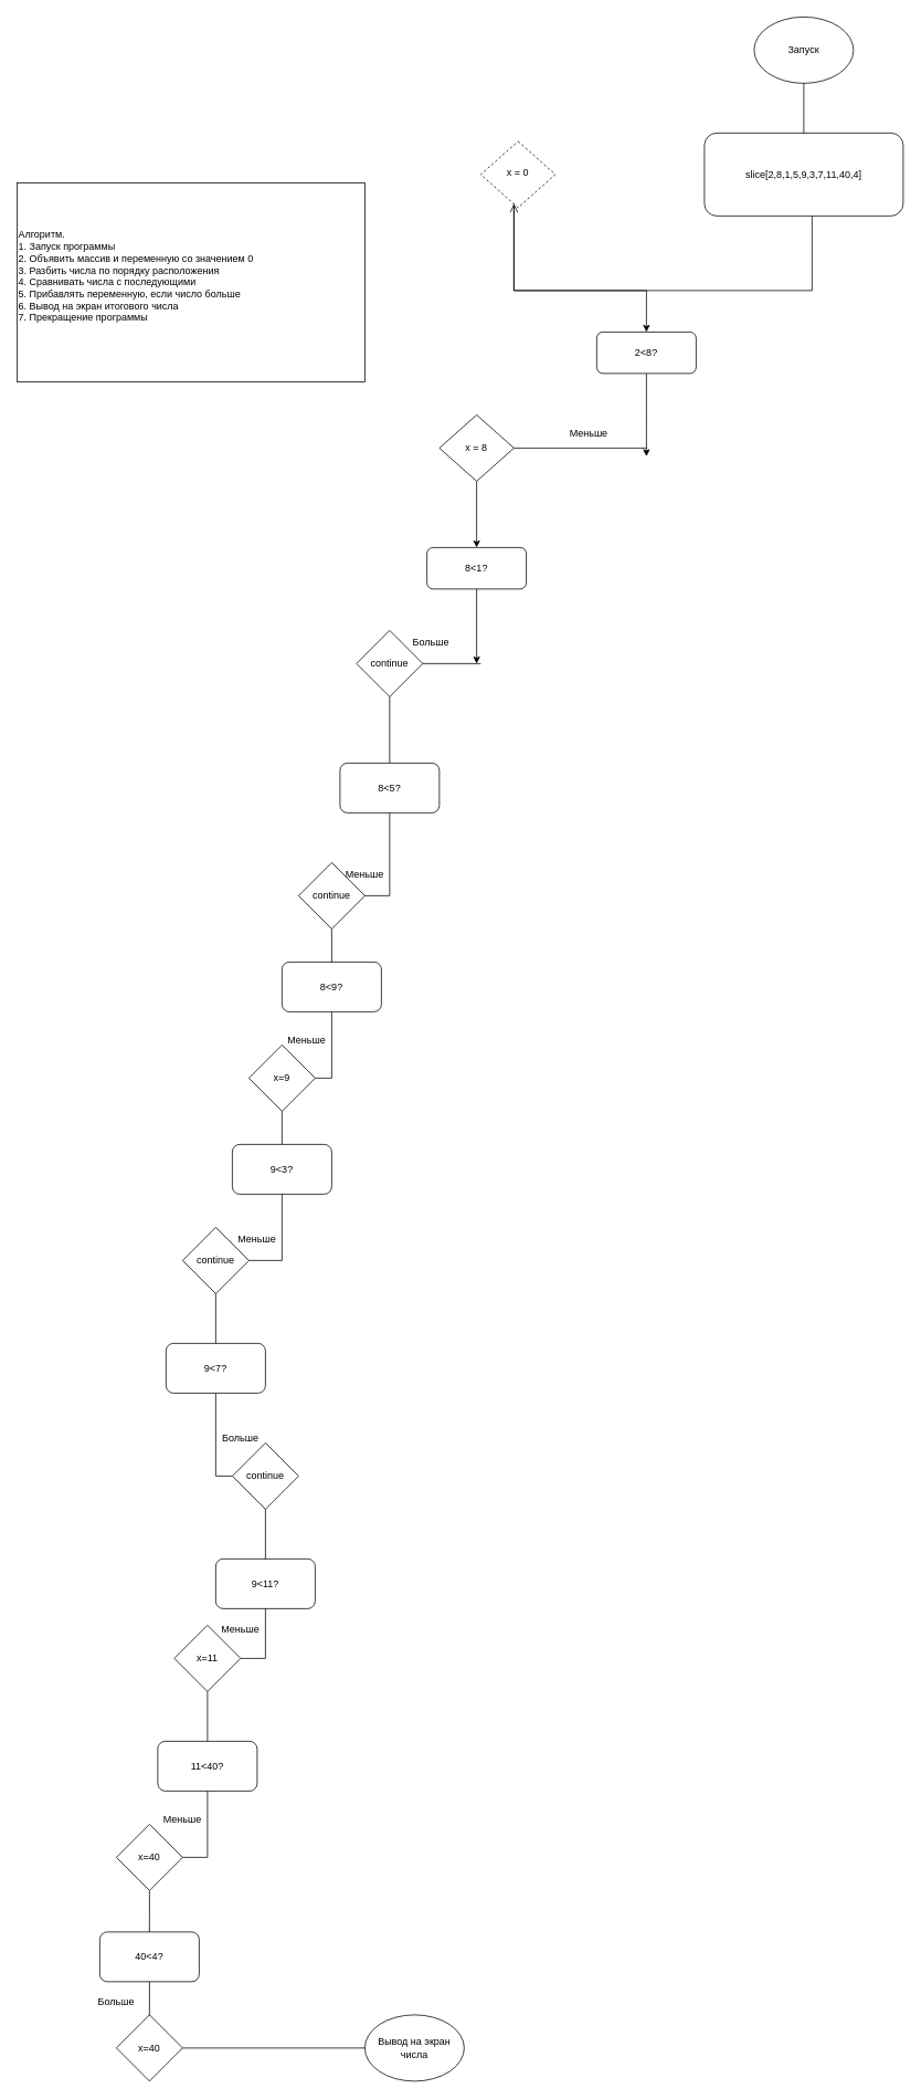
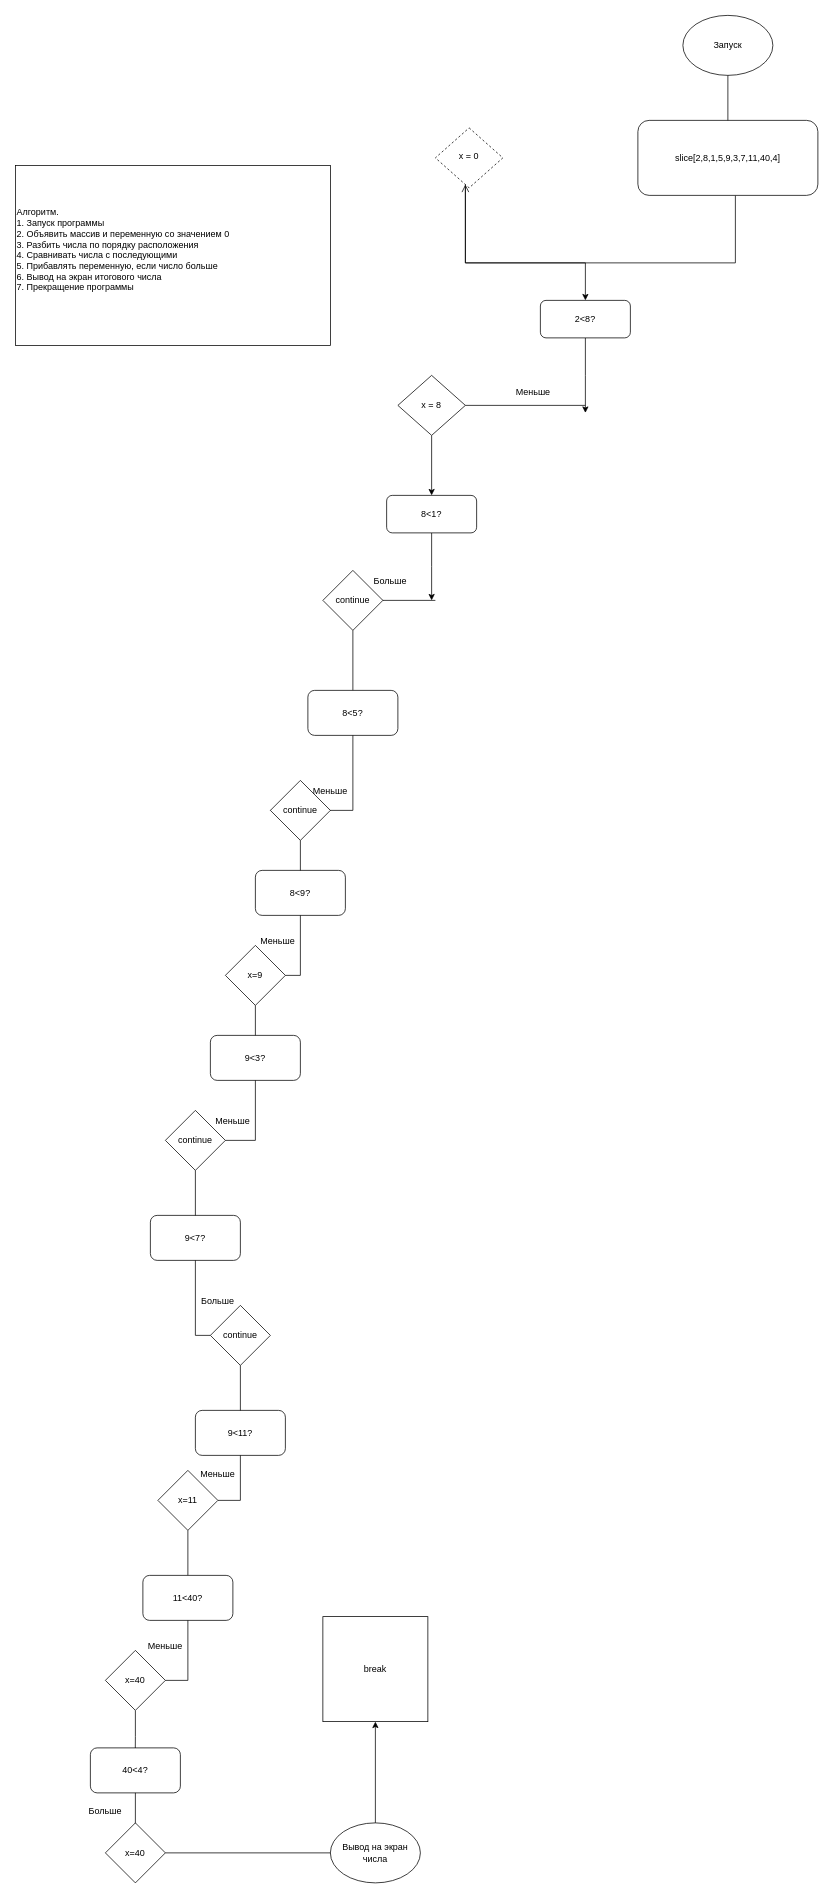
  <mxCell id="0" />
  <mxCell id="1" parent="0" />
  <mxCell id="2" value="" style="rounded=0;html=1;jettySize=auto;orthogonalLoop=1;fontSize=11;endArrow=open;endFill=0;endSize=8;strokeWidth=1;shadow=0;labelBackgroundColor=none;edgeStyle=orthogonalEdgeStyle;" parent="1" source="3" target="4" edge="1"><mxGeometry relative="1" as="geometry"><Array as="points"><mxPoint x="980" y="350" /><mxPoint x="620" y="350" /></Array></mxGeometry></mxCell>
  <mxCell id="3" value="slice[2,8,1,5,9,3,7,11,40,4]" style="rounded=1;whiteSpace=wrap;html=1;fontSize=12;glass=0;strokeWidth=1;shadow=0;" parent="1" vertex="1"><mxGeometry x="850" y="160" width="240" height="100" as="geometry" /></mxCell>
  <mxCell id="4" value="x = 0" style="rhombus;whiteSpace=wrap;html=1;shadow=0;fontFamily=Helvetica;fontSize=12;align=center;strokeWidth=1;spacing=6;spacingTop=-4;dashed=1;" parent="1" vertex="1"><mxGeometry x="580" y="170" width="90" height="80" as="geometry" /></mxCell>
  <mxCell id="5" value="Алгоритм.&lt;div&gt;1. Запуск программы&lt;/div&gt;&lt;div&gt;2. Объявить массив и переменную со значением 0&lt;br&gt;&lt;div&gt;3. Разбить числа по порядку расположения&lt;/div&gt;&lt;div&gt;4. Сравнивать числа с последующими&lt;/div&gt;&lt;div&gt;5. Прибавлять переменную, если число больше&lt;/div&gt;&lt;div&gt;6. Вывод на экран итогового числа&lt;/div&gt;&lt;div&gt;7. Прекращение программы&lt;/div&gt;&lt;div&gt;&lt;br&gt;&lt;/div&gt;&lt;/div&gt;" style="rounded=0;whiteSpace=wrap;html=1;align=left;" vertex="1" parent="1"><mxGeometry x="20" width="420" height="240" as="geometry" y="220" /></mxCell>
  <mxCell id="6" value="" style="edgeStyle=orthogonalEdgeStyle;rounded=0;orthogonalLoop=1;jettySize=auto;html=1;entryX=0.5;entryY=0;entryDx=0;entryDy=0;" edge="1" parent="1" source="4" target="8"><mxGeometry relative="1" as="geometry"><mxPoint y="360" as="sourcePoint" x="700" /><mxPoint x="780" y="570" as="targetPoint" /><Array as="points"><mxPoint x="620" y="350" /><mxPoint x="780" y="350" /></Array></mxGeometry></mxCell>
  <mxCell id="7" style="edgeStyle=orthogonalEdgeStyle;rounded=0;orthogonalLoop=1;jettySize=auto;html=1;" edge="1" parent="1" source="8"><mxGeometry relative="1" as="geometry"><mxPoint x="780" y="550" as="targetPoint" /></mxGeometry></mxCell>
  <mxCell id="8" value="2&amp;lt;8?" style="rounded=1;whiteSpace=wrap;html=1;" vertex="1" parent="1"><mxGeometry x="720" y="400" width="120" height="50" as="geometry" /></mxCell>
  <mxCell id="9" value="Меньше" style="text;html=1;align=center;verticalAlign=middle;resizable=0;points=[];autosize=1;strokeColor=none;fillColor=none;" vertex="1" parent="1"><mxGeometry x="675" y="508" width="70" height="30" as="geometry" /></mxCell>
  <mxCell id="10" style="edgeStyle=orthogonalEdgeStyle;rounded=0;orthogonalLoop=1;jettySize=auto;html=1;exitX=0.5;exitY=1;exitDx=0;exitDy=0;" edge="1" parent="1" source="11" target="13"><mxGeometry relative="1" as="geometry"><mxPoint x="575" y="690" as="targetPoint" /></mxGeometry></mxCell>
  <mxCell id="11" value="x = 8" style="rhombus;whiteSpace=wrap;html=1;" vertex="1" parent="1"><mxGeometry x="530" y="500" width="90" height="80" as="geometry" /></mxCell>
  <mxCell id="12" style="edgeStyle=orthogonalEdgeStyle;rounded=0;orthogonalLoop=1;jettySize=auto;html=1;" edge="1" parent="1" source="13"><mxGeometry relative="1" as="geometry"><mxPoint x="575" y="800" as="targetPoint" /></mxGeometry></mxCell>
  <mxCell id="13" value="8&amp;lt;1?" style="rounded=1;whiteSpace=wrap;html=1;" vertex="1" parent="1"><mxGeometry x="515" y="660" width="120" height="50" as="geometry" /></mxCell>
  <mxCell id="14" value="Запуск" style="ellipse;whiteSpace=wrap;html=1;" vertex="1" parent="1"><mxGeometry x="910" y="20" width="120" height="80" as="geometry" /></mxCell>
  <mxCell id="15" value="" style="endArrow=none;html=1;rounded=0;entryX=0.5;entryY=1;entryDx=0;entryDy=0;" edge="1" parent="1" source="3" target="14"><mxGeometry width="50" height="50" relative="1" as="geometry"><mxPoint x="1080" y="420" as="sourcePoint" /><mxPoint x="1130" y="370" as="targetPoint" /></mxGeometry></mxCell>
  <mxCell id="16" value="" style="endArrow=none;html=1;rounded=0;" edge="1" parent="1"><mxGeometry width="50" height="50" relative="1" as="geometry"><mxPoint x="490" y="800" as="sourcePoint" /><mxPoint x="580" y="800" as="targetPoint" /><Array as="points" /></mxGeometry></mxCell>
  <mxCell id="17" value="Больше" style="text;html=1;align=center;verticalAlign=middle;whiteSpace=wrap;rounded=0;" vertex="1" parent="1"><mxGeometry x="490" y="760" width="60" height="30" as="geometry" /></mxCell>
  <mxCell id="18" value="continue" style="rhombus;whiteSpace=wrap;html=1;" vertex="1" parent="1"><mxGeometry x="430" y="760" width="80" height="80" as="geometry" /></mxCell>
  <mxCell id="19" value="" style="endArrow=none;html=1;rounded=0;entryX=0.5;entryY=1;entryDx=0;entryDy=0;" edge="1" parent="1" source="21" target="18"><mxGeometry width="50" height="50" relative="1" as="geometry"><mxPoint x="470" y="980" as="sourcePoint" /><mxPoint x="980" y="670" as="targetPoint" /></mxGeometry></mxCell>
  <mxCell id="20" value="" style="endArrow=none;html=1;rounded=0;entryX=0.5;entryY=1;entryDx=0;entryDy=0;" edge="1" parent="1" target="21"><mxGeometry width="50" height="50" relative="1" as="geometry"><mxPoint x="470" y="980" as="sourcePoint" /><mxPoint x="470" y="840" as="targetPoint" /></mxGeometry></mxCell>
  <mxCell id="21" value="8&amp;lt;5?" style="rounded=1;whiteSpace=wrap;html=1;" vertex="1" parent="1"><mxGeometry x="410" y="920" width="120" height="60" as="geometry" /></mxCell>
  <mxCell id="22" value="" style="endArrow=none;html=1;rounded=0;entryX=0.5;entryY=1;entryDx=0;entryDy=0;" edge="1" parent="1" target="21"><mxGeometry width="50" height="50" relative="1" as="geometry"><mxPoint x="470" y="1080" as="sourcePoint" /><mxPoint x="980" y="770" as="targetPoint" /></mxGeometry></mxCell>
  <mxCell id="23" value="" style="endArrow=none;html=1;rounded=0;" edge="1" parent="1"><mxGeometry width="50" height="50" relative="1" as="geometry"><mxPoint x="470" y="1080" as="sourcePoint" /><mxPoint x="470" y="1080" as="targetPoint" /></mxGeometry></mxCell>
  <mxCell id="24" value="" style="endArrow=none;html=1;rounded=0;" edge="1" parent="1"><mxGeometry width="50" height="50" relative="1" as="geometry"><mxPoint x="390" y="1080" as="sourcePoint" /><mxPoint x="470" y="1080" as="targetPoint" /></mxGeometry></mxCell>
  <mxCell id="25" value="" style="endArrow=none;html=1;rounded=0;" edge="1" parent="1" target="26"><mxGeometry width="50" height="50" relative="1" as="geometry"><mxPoint x="390" y="1080" as="sourcePoint" /><mxPoint x="470" y="1080" as="targetPoint" /></mxGeometry></mxCell>
  <mxCell id="26" value="continue" style="rhombus;whiteSpace=wrap;html=1;" vertex="1" parent="1"><mxGeometry x="360" y="1040" width="80" height="80" as="geometry" /></mxCell>
  <mxCell id="27" value="Меньше" style="text;html=1;align=center;verticalAlign=middle;whiteSpace=wrap;rounded=0;" vertex="1" parent="1"><mxGeometry x="410" y="1040" width="60" height="30" as="geometry" /></mxCell>
  <mxCell id="28" value="" style="endArrow=none;html=1;rounded=0;" edge="1" parent="1"><mxGeometry width="50" height="50" relative="1" as="geometry"><mxPoint x="400" y="1200" as="sourcePoint" /><mxPoint x="400" y="1120" as="targetPoint" /></mxGeometry></mxCell>
  <mxCell id="29" value="8&amp;lt;9?" style="rounded=1;whiteSpace=wrap;html=1;" vertex="1" parent="1"><mxGeometry x="340" y="1160" width="120" height="60" as="geometry" /></mxCell>
  <mxCell id="30" value="x=9" style="rhombus;whiteSpace=wrap;html=1;" vertex="1" parent="1"><mxGeometry x="300" y="1260" width="80" height="80" as="geometry" /></mxCell>
  <mxCell id="31" value="" style="endArrow=none;html=1;rounded=0;entryX=0.5;entryY=1;entryDx=0;entryDy=0;" edge="1" parent="1" target="29"><mxGeometry width="50" height="50" relative="1" as="geometry"><mxPoint x="400" y="1300" as="sourcePoint" /><mxPoint x="980" y="1170" as="targetPoint" /></mxGeometry></mxCell>
  <mxCell id="32" value="" style="endArrow=none;html=1;rounded=0;entryX=1;entryY=0.5;entryDx=0;entryDy=0;" edge="1" parent="1" target="30"><mxGeometry width="50" height="50" relative="1" as="geometry"><mxPoint x="400" y="1300" as="sourcePoint" /><mxPoint x="410" y="1300" as="targetPoint" /></mxGeometry></mxCell>
  <mxCell id="33" value="Меньше" style="text;html=1;align=center;verticalAlign=middle;whiteSpace=wrap;rounded=0;" vertex="1" parent="1"><mxGeometry x="340" y="1240" width="60" height="30" as="geometry" /></mxCell>
  <mxCell id="34" value="9&amp;lt;3?" style="rounded=1;whiteSpace=wrap;html=1;" vertex="1" parent="1"><mxGeometry x="280" y="1380" width="120" height="60" as="geometry" /></mxCell>
  <mxCell id="35" value="" style="endArrow=none;html=1;rounded=0;entryX=0.5;entryY=0;entryDx=0;entryDy=0;exitX=0.5;exitY=1;exitDx=0;exitDy=0;" edge="1" parent="1" source="30" target="34"><mxGeometry width="50" height="50" relative="1" as="geometry"><mxPoint x="930" y="1220" as="sourcePoint" /><mxPoint x="980" y="1170" as="targetPoint" /></mxGeometry></mxCell>
  <mxCell id="36" value="continue" style="rhombus;whiteSpace=wrap;html=1;" vertex="1" parent="1"><mxGeometry x="220" y="1480" width="80" height="80" as="geometry" /></mxCell>
  <mxCell id="37" value="" style="endArrow=none;html=1;rounded=0;entryX=0.5;entryY=1;entryDx=0;entryDy=0;" edge="1" parent="1" target="34"><mxGeometry width="50" height="50" relative="1" as="geometry"><mxPoint x="340" y="1520" as="sourcePoint" /><mxPoint x="600" y="1410" as="targetPoint" /></mxGeometry></mxCell>
  <mxCell id="38" value="" style="endArrow=none;html=1;rounded=0;entryX=1;entryY=0.5;entryDx=0;entryDy=0;" edge="1" parent="1" target="36"><mxGeometry width="50" height="50" relative="1" as="geometry"><mxPoint x="340" y="1520" as="sourcePoint" /><mxPoint x="600" y="1410" as="targetPoint" /></mxGeometry></mxCell>
  <mxCell id="39" value="Меньше" style="text;html=1;align=center;verticalAlign=middle;whiteSpace=wrap;rounded=0;" vertex="1" parent="1"><mxGeometry x="280" y="1480" width="60" height="30" as="geometry" /></mxCell>
  <mxCell id="40" value="" style="endArrow=none;html=1;rounded=0;entryX=0.5;entryY=1;entryDx=0;entryDy=0;" edge="1" parent="1" target="36"><mxGeometry width="50" height="50" relative="1" as="geometry"><mxPoint x="260" y="1640" as="sourcePoint" /><mxPoint x="600" y="1410" as="targetPoint" /></mxGeometry></mxCell>
  <mxCell id="41" value="9&amp;lt;7?" style="rounded=1;whiteSpace=wrap;html=1;" vertex="1" parent="1"><mxGeometry x="200" y="1620" width="120" height="60" as="geometry" /></mxCell>
  <mxCell id="42" value="" style="endArrow=none;html=1;rounded=0;entryX=0.5;entryY=1;entryDx=0;entryDy=0;" edge="1" parent="1" target="41"><mxGeometry width="50" height="50" relative="1" as="geometry"><mxPoint x="260" y="1780" as="sourcePoint" /><mxPoint x="850" y="1520" as="targetPoint" /></mxGeometry></mxCell>
  <mxCell id="43" value="continue" style="rhombus;whiteSpace=wrap;html=1;" vertex="1" parent="1"><mxGeometry x="280" y="1740" width="80" height="80" as="geometry" /></mxCell>
  <mxCell id="44" value="" style="endArrow=none;html=1;rounded=0;exitX=0;exitY=0.5;exitDx=0;exitDy=0;" edge="1" parent="1" source="43"><mxGeometry width="50" height="50" relative="1" as="geometry"><mxPoint x="770" y="1680" as="sourcePoint" /><mxPoint x="260" y="1780" as="targetPoint" /></mxGeometry></mxCell>
  <mxCell id="45" value="Больше" style="text;html=1;align=center;verticalAlign=middle;whiteSpace=wrap;rounded=0;" vertex="1" parent="1"><mxGeometry x="260" y="1720" width="60" height="30" as="geometry" /></mxCell>
  <mxCell id="46" value="" style="endArrow=none;html=1;rounded=0;entryX=0.5;entryY=1;entryDx=0;entryDy=0;" edge="1" parent="1" target="43"><mxGeometry width="50" height="50" relative="1" as="geometry"><mxPoint x="320" y="1910" as="sourcePoint" /><mxPoint x="820" y="1730" as="targetPoint" /></mxGeometry></mxCell>
  <mxCell id="47" value="9&amp;lt;11?" style="rounded=1;whiteSpace=wrap;html=1;" vertex="1" parent="1"><mxGeometry x="260" y="1880" width="120" height="60" as="geometry" /></mxCell>
  <mxCell id="48" value="" style="endArrow=none;html=1;rounded=0;entryX=0.5;entryY=1;entryDx=0;entryDy=0;" edge="1" parent="1" target="47"><mxGeometry width="50" height="50" relative="1" as="geometry"><mxPoint x="320" y="2000" as="sourcePoint" /><mxPoint x="820" y="1730" as="targetPoint" /></mxGeometry></mxCell>
  <mxCell id="49" value="x=11" style="rhombus;whiteSpace=wrap;html=1;" vertex="1" parent="1"><mxGeometry x="210" y="1960" width="80" height="80" as="geometry" /></mxCell>
  <mxCell id="50" value="" style="endArrow=none;html=1;rounded=0;entryX=1;entryY=0.5;entryDx=0;entryDy=0;" edge="1" parent="1" target="49"><mxGeometry width="50" height="50" relative="1" as="geometry"><mxPoint x="320" y="2000" as="sourcePoint" /><mxPoint x="820" y="1840" as="targetPoint" /></mxGeometry></mxCell>
  <mxCell id="51" value="Меньше" style="text;html=1;align=center;verticalAlign=middle;whiteSpace=wrap;rounded=0;" vertex="1" parent="1"><mxGeometry x="260" y="1950" width="60" height="30" as="geometry" /></mxCell>
  <mxCell id="52" value="" style="endArrow=none;html=1;rounded=0;entryX=0.5;entryY=1;entryDx=0;entryDy=0;" edge="1" parent="1" target="49"><mxGeometry width="50" height="50" relative="1" as="geometry"><mxPoint x="250" y="2100" as="sourcePoint" /><mxPoint x="820" y="1840" as="targetPoint" /></mxGeometry></mxCell>
  <mxCell id="53" value="11&amp;lt;40?" style="rounded=1;whiteSpace=wrap;html=1;" vertex="1" parent="1"><mxGeometry x="190" y="2100" width="120" height="60" as="geometry" /></mxCell>
  <mxCell id="54" value="" style="endArrow=none;html=1;rounded=0;entryX=0.5;entryY=1;entryDx=0;entryDy=0;" edge="1" parent="1" target="53"><mxGeometry width="50" height="50" relative="1" as="geometry"><mxPoint x="250" y="2240" as="sourcePoint" /><mxPoint x="820" y="2050" as="targetPoint" /></mxGeometry></mxCell>
  <mxCell id="55" style="edgeStyle=orthogonalEdgeStyle;rounded=0;orthogonalLoop=1;jettySize=auto;html=1;exitX=0.5;exitY=1;exitDx=0;exitDy=0;" edge="1" parent="1" source="56"><mxGeometry relative="1" as="geometry"><mxPoint x="179.789" y="2350" as="targetPoint" /></mxGeometry></mxCell>
  <mxCell id="56" value="x=40" style="rhombus;whiteSpace=wrap;html=1;" vertex="1" parent="1"><mxGeometry x="140" y="2200" width="80" height="80" as="geometry" /></mxCell>
  <mxCell id="57" value="" style="endArrow=none;html=1;rounded=0;entryX=1;entryY=0.5;entryDx=0;entryDy=0;" edge="1" parent="1" target="56"><mxGeometry width="50" height="50" relative="1" as="geometry"><mxPoint x="250" y="2240" as="sourcePoint" /><mxPoint x="820" y="2050" as="targetPoint" /></mxGeometry></mxCell>
  <mxCell id="58" value="Меньше" style="text;html=1;align=center;verticalAlign=middle;whiteSpace=wrap;rounded=0;" vertex="1" parent="1"><mxGeometry x="190" y="2180" width="60" height="30" as="geometry" /></mxCell>
  <mxCell id="59" value="" style="endArrow=none;html=1;rounded=0;entryX=1;entryY=0.5;entryDx=0;entryDy=0;" edge="1" parent="1" target="11"><mxGeometry width="50" height="50" relative="1" as="geometry"><mxPoint x="780" y="540" as="sourcePoint" /><mxPoint x="820" y="570" as="targetPoint" /></mxGeometry></mxCell>
  <mxCell id="60" value="40&amp;lt;4?" style="rounded=1;whiteSpace=wrap;html=1;" vertex="1" parent="1"><mxGeometry x="120" y="2330" width="120" height="60" as="geometry" /></mxCell>
  <mxCell id="61" value="" style="endArrow=none;html=1;rounded=0;entryX=0.5;entryY=1;entryDx=0;entryDy=0;" edge="1" parent="1" target="60"><mxGeometry width="50" height="50" relative="1" as="geometry"><mxPoint x="180" y="2450" as="sourcePoint" /><mxPoint x="550" y="2270" as="targetPoint" /></mxGeometry></mxCell>
  <mxCell id="62" value="x=40" style="rhombus;whiteSpace=wrap;html=1;" vertex="1" parent="1"><mxGeometry x="140" y="2430" width="80" height="80" as="geometry" /></mxCell>
  <mxCell id="63" value="Больше" style="text;html=1;align=center;verticalAlign=middle;whiteSpace=wrap;rounded=0;" vertex="1" parent="1"><mxGeometry x="110" y="2400" width="60" height="30" as="geometry" /></mxCell>
  <mxCell id="64" value="" style="endArrow=none;html=1;rounded=0;entryX=1;entryY=0.5;entryDx=0;entryDy=0;" edge="1" parent="1" target="62"><mxGeometry width="50" height="50" relative="1" as="geometry"><mxPoint x="450" y="2470" as="sourcePoint" /><mxPoint x="550" y="2270" as="targetPoint" /></mxGeometry></mxCell>
+ <mxCell id="65" style="edgeStyle=orthogonalEdgeStyle;rounded=0;orthogonalLoop=1;jettySize=auto;html=1;exitX=0.5;exitY=0;exitDx=0;exitDy=0;entryX=0.5;entryY=1;entryDx=0;entryDy=0;" edge="1" parent="1" source="66" target="67"><mxGeometry relative="1" as="geometry" /></mxCell>
  <mxCell id="66" value="Вывод на экран числа" style="ellipse;whiteSpace=wrap;html=1;" vertex="1" parent="1"><mxGeometry x="440" y="2430" width="120" height="80" as="geometry" /></mxCell>
+ <mxCell id="67" value="break" style="whiteSpace=wrap;html=1;aspect=fixed;" vertex="1" parent="1"><mxGeometry x="430" y="2155" width="140" height="140" as="geometry" /></mxCell>
